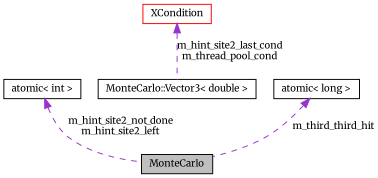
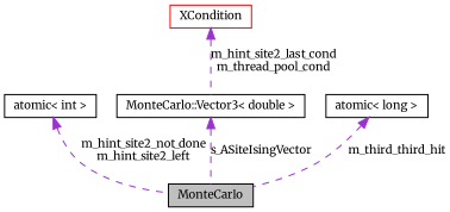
  digraph {
    fontname=Merriweather
    node [color=black fillcolor=white fontname=Merriweather fontsize=10 shape=record style=filled]
    edge [color=darkorchid3 dir=back fontname=Merriweather fontsize=10 labelfontname="FreeSans.ttf" labelfontsize=10 style=dashed]
    n1 [fillcolor=grey75 fontcolor=black height=0.2 label=MonteCarlo width=0.4]
    n2 [height=0.2 label="atomic\< int \>" width=0.4]
    n3 [height=0.2 label="MonteCarlo::Vector3\< double \>" width=0.4]
    n4 [height=0.2 label="atomic\< long \>" width=0.4]
    n5 [color=red height=0.2 label=XCondition width=0.4]
    n2 -> n1 [label="m_hint_site2_not_done\nm_hint_site2_left"]
+   n3 -> n1 [label=s_ASiteIsingVector]
    n4 -> n1 [label=m_third_third_hit]
    n5 -> n3 [label="m_hint_site2_last_cond\nm_thread_pool_cond"]
  }
